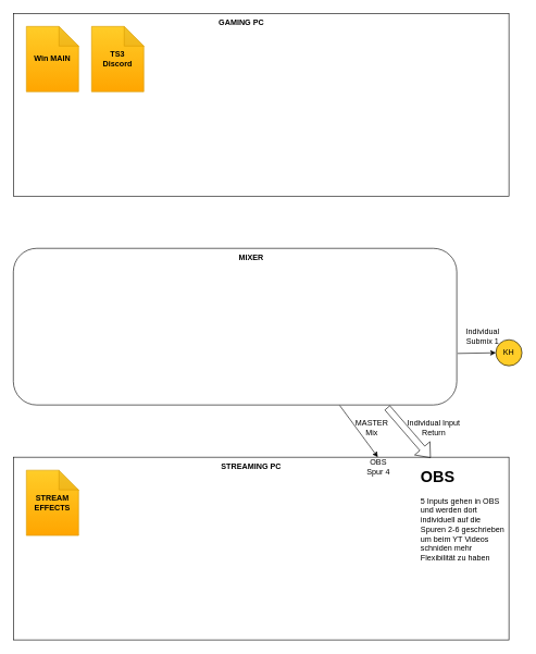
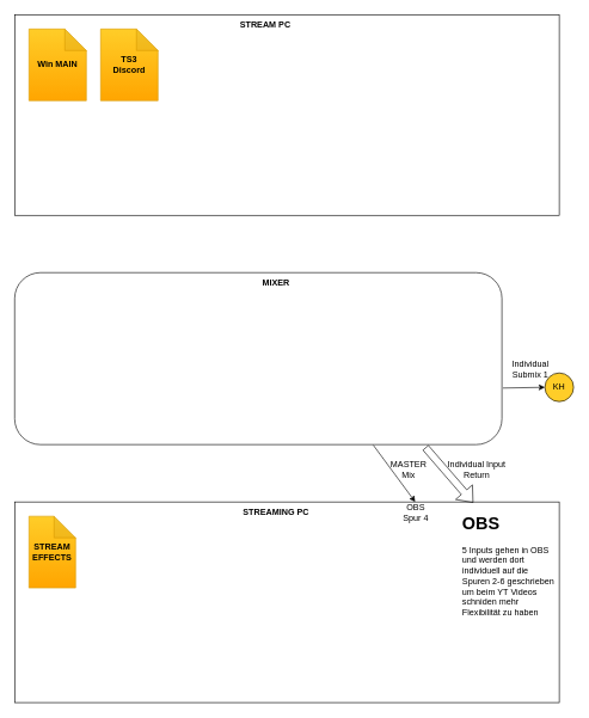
  <mxCell id="0" />
  <mxCell id="1" parent="0" />
  <mxCell id="2" value="" style="rounded=0;whiteSpace=wrap;html=1;" vertex="1" parent="1"><mxGeometry x="20" y="20" width="760" height="280" as="geometry" /></mxCell>
  <mxCell id="3" value="&lt;b&gt;Win MAIN&lt;/b&gt;" style="shape=note;whiteSpace=wrap;html=1;backgroundOutline=1;darkOpacity=0.05;fillColor=#ffcd28;gradientColor=#ffa500;strokeColor=#d79b00;" vertex="1" parent="1"><mxGeometry x="40" y="40" width="80" height="100" as="geometry" /></mxCell>
  <mxCell id="4" value="" style="rounded=0;whiteSpace=wrap;html=1;" vertex="1" parent="1"><mxGeometry x="20" y="700" width="760" height="280" as="geometry" /></mxCell>
- <mxCell id="5" value="&lt;b&gt;GAMING PC&lt;/b&gt;" style="text;html=1;strokeColor=none;fillColor=none;align=center;verticalAlign=middle;whiteSpace=wrap;rounded=0;" vertex="1" parent="1"><mxGeometry x="330" y="20" width="80" height="30" as="geometry" /></mxCell>
+ <mxCell id="5" value="&lt;b&gt;STREAM PC&lt;/b&gt;" style="text;html=1;strokeColor=none;fillColor=none;align=center;verticalAlign=middle;whiteSpace=wrap;rounded=0;" vertex="1" parent="1"><mxGeometry x="330" y="20" width="80" height="30" as="geometry" /></mxCell>
  <mxCell id="6" value="&lt;b&gt;TS3&lt;br&gt;Discord&lt;/b&gt;" style="shape=note;whiteSpace=wrap;html=1;backgroundOutline=1;darkOpacity=0.05;fillColor=#ffcd28;gradientColor=#ffa500;strokeColor=#d79b00;" vertex="1" parent="1"><mxGeometry x="140" y="40" width="80" height="100" as="geometry" /></mxCell>
  <mxCell id="7" value="&lt;b&gt;STREAMING PC&lt;br&gt;&lt;/b&gt;" style="text;html=1;strokeColor=none;fillColor=none;align=center;verticalAlign=middle;whiteSpace=wrap;rounded=0;" vertex="1" parent="1"><mxGeometry x="330" y="700" width="110" height="30" as="geometry" /></mxCell>
- <mxCell id="8" value="&lt;b&gt;STREAM EFFECTS&lt;/b&gt;" style="shape=note;whiteSpace=wrap;html=1;backgroundOutline=1;darkOpacity=0.05;fillColor=#ffcd28;gradientColor=#ffa500;strokeColor=#d79b00;" vertex="1" parent="1"><mxGeometry x="40" y="720" width="80" height="100" as="geometry" /></mxCell>
+ <mxCell id="8" value="&lt;b&gt;STREAM EFFECTS&lt;/b&gt;" style="shape=note;whiteSpace=wrap;html=1;backgroundOutline=1;darkOpacity=0.05;fillColor=#ffcd28;gradientColor=#ffa500;strokeColor=#d79b00;" vertex="1" parent="1"><mxGeometry x="40" y="720" width="65" height="100" as="geometry" /></mxCell>
  <mxCell id="9" value="" style="rounded=1;whiteSpace=wrap;html=1;" vertex="1" parent="1"><mxGeometry x="20" y="380" width="680" height="240" as="geometry" /></mxCell>
  <mxCell id="10" value="&lt;b&gt;MIXER&lt;/b&gt;" style="text;html=1;strokeColor=none;fillColor=none;align=center;verticalAlign=middle;whiteSpace=wrap;rounded=0;" vertex="1" parent="1"><mxGeometry x="330" y="380" width="110" height="30" as="geometry" /></mxCell>
  <mxCell id="11" value="" style="shape=flexArrow;endArrow=classic;html=1;rounded=0;exitX=0.843;exitY=1.017;exitDx=0;exitDy=0;exitPerimeter=0;entryX=0.842;entryY=0.004;entryDx=0;entryDy=0;entryPerimeter=0;" edge="1" parent="1" source="9" target="4"><mxGeometry width="50" height="50" relative="1" as="geometry"><mxPoint x="370" y="520" as="sourcePoint" /><mxPoint x="420" y="470" as="targetPoint" /></mxGeometry></mxCell>
  <mxCell id="12" value="Individual Input Return" style="text;html=1;strokeColor=none;fillColor=none;align=center;verticalAlign=middle;whiteSpace=wrap;rounded=0;" vertex="1" parent="1"><mxGeometry x="610" y="640" width="110" height="30" as="geometry" /></mxCell>
  <mxCell id="13" value="&lt;h1&gt;OBS&lt;/h1&gt;&lt;p&gt;5 Inputs gehen in OBS und werden dort individuell auf die Spuren 2-6 geschrieben um beim YT Videos&amp;nbsp; schniden mehr Flexibilität zu haben&lt;br&gt;&lt;/p&gt;" style="text;html=1;strokeColor=none;fillColor=none;spacing=5;spacingTop=-20;whiteSpace=wrap;overflow=hidden;rounded=0;" vertex="1" parent="1"><mxGeometry x="640" y="710" width="140" height="170" as="geometry" /></mxCell>
  <mxCell id="14" value="" style="endArrow=classic;html=1;rounded=0;exitX=0.736;exitY=1.003;exitDx=0;exitDy=0;exitPerimeter=0;" edge="1" parent="1" source="9"><mxGeometry width="50" height="50" relative="1" as="geometry"><mxPoint x="370" y="520" as="sourcePoint" /><mxPoint x="579" y="700" as="targetPoint" /></mxGeometry></mxCell>
  <mxCell id="15" value="&lt;div&gt;MASTER&lt;/div&gt;&lt;div&gt;Mix&lt;br&gt;&lt;/div&gt;" style="text;html=1;strokeColor=none;fillColor=none;align=center;verticalAlign=middle;whiteSpace=wrap;rounded=0;" vertex="1" parent="1"><mxGeometry x="540" y="640" width="60" height="30" as="geometry" /></mxCell>
  <mxCell id="16" value="&lt;div&gt;OBS&lt;/div&gt;&lt;div&gt;Spur 4&lt;br&gt;&lt;/div&gt;" style="text;html=1;strokeColor=none;fillColor=none;align=center;verticalAlign=middle;whiteSpace=wrap;rounded=0;" vertex="1" parent="1"><mxGeometry x="550" y="700" width="60" height="30" as="geometry" /></mxCell>
  <mxCell id="17" value="" style="endArrow=classic;html=1;rounded=0;exitX=1.002;exitY=0.671;exitDx=0;exitDy=0;exitPerimeter=0;entryX=0;entryY=0.5;entryDx=0;entryDy=0;" edge="1" parent="1" source="9" target="19"><mxGeometry width="50" height="50" relative="1" as="geometry"><mxPoint x="490" y="720" as="sourcePoint" /><mxPoint x="750" y="541" as="targetPoint" /></mxGeometry></mxCell>
  <mxCell id="18" value="Individual Submix 1" style="text;html=1;strokeColor=none;fillColor=none;align=center;verticalAlign=middle;whiteSpace=wrap;rounded=0;" vertex="1" parent="1"><mxGeometry x="710" y="500" width="60" height="30" as="geometry" /></mxCell>
  <mxCell id="19" value="KH" style="ellipse;whiteSpace=wrap;html=1;fillColor=#ffcd28;" vertex="1" parent="1"><mxGeometry x="760" y="520" width="40" height="40" as="geometry" /></mxCell>
